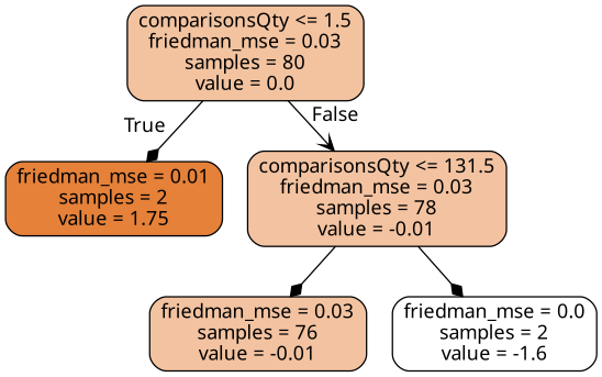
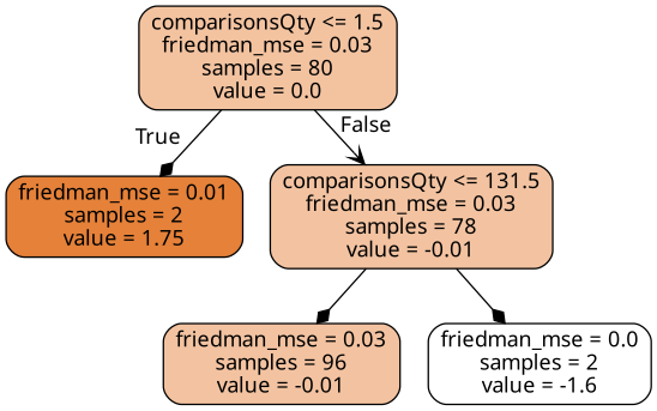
  digraph {
    fontname="Noto Sans"
    node [color=black fillcolor="#f3c3a1" fontname="Noto Sans" shape=box style="filled, rounded"]
    edge [fontname="Noto Sans" arrowhead=diamond]
    n1 [fillcolor="#f3c3a0" label="comparisonsQty <= 1.5\nfriedman_mse = 0.03\nsamples = 80\nvalue = 0.0"]
    n2 [fillcolor="#e58139" label="friedman_mse = 0.01\nsamples = 2\nvalue = 1.75"]
    n3 [label="comparisonsQty <= 131.5\nfriedman_mse = 0.03\nsamples = 78\nvalue = -0.01"]
-   n4 [label="friedman_mse = 0.03\nsamples = 76\nvalue = -0.01"]
+   n4 [label="friedman_mse = 0.03\nsamples = 96\nvalue = -0.01"]
    n5 [fillcolor="#ffffff" label="friedman_mse = 0.0\nsamples = 2\nvalue = -1.6"]
    n1 -> n2 [headlabel=True labelangle=45 labeldistance=2.5]
    n1 -> n3 [headlabel=False labelangle=-45 labeldistance=2.5 arrowhead=vee]
    n3 -> n4
    n3 -> n5
  }
